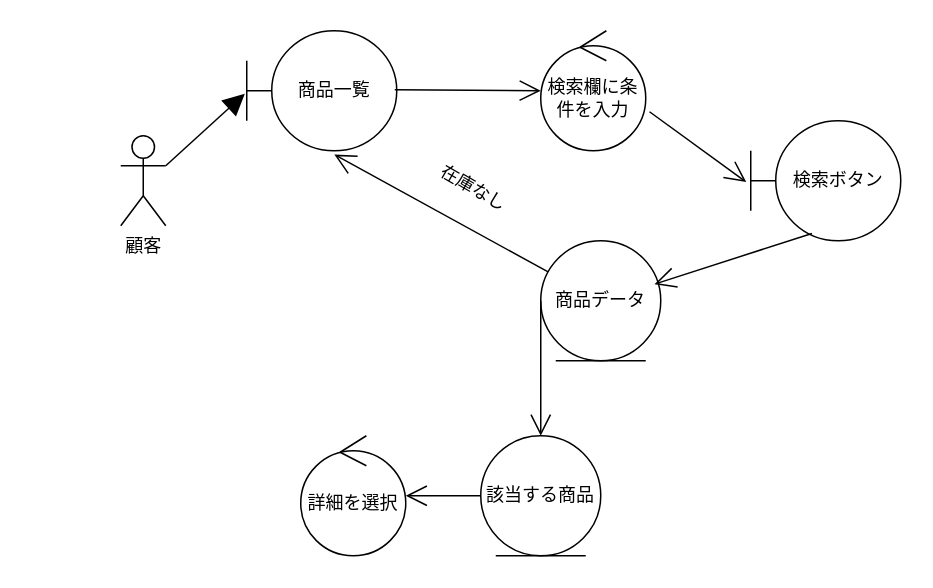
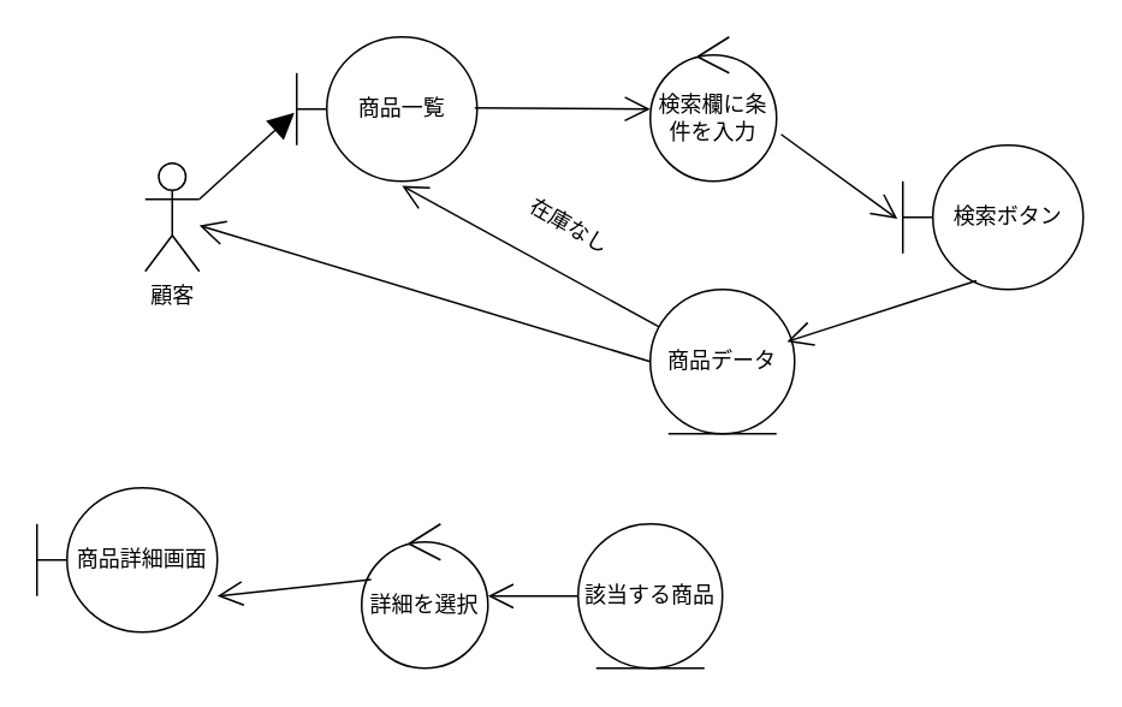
  <mxCell id="0" />
  <mxCell id="1" parent="0" />
  <mxCell id="2" value="顧客" style="shape=umlActor;verticalLabelPosition=bottom;verticalAlign=top;html=1;" vertex="1" parent="1"><mxGeometry x="80" y="90" width="30" height="60" as="geometry" /></mxCell>
  <mxCell id="3" value="商品一覧" style="shape=umlBoundary;whiteSpace=wrap;html=1;" vertex="1" parent="1"><mxGeometry x="164" y="20" width="100" height="80" as="geometry" /></mxCell>
  <mxCell id="4" value="" style="endArrow=block;endFill=1;endSize=12;html=1;entryX=-0.013;entryY=0.525;entryDx=0;entryDy=0;entryPerimeter=0;exitX=1;exitY=0.333;exitDx=0;exitDy=0;exitPerimeter=0;" edge="1" parent="1" source="2" target="3"><mxGeometry width="160" relative="1" as="geometry"><mxPoint x="20" y="120" as="sourcePoint" /><mxPoint x="180" y="120" as="targetPoint" /></mxGeometry></mxCell>
  <mxCell id="5" value="" style="endArrow=open;endFill=1;endSize=12;html=1;entryX=0;entryY=0.5;entryDx=0;entryDy=0;exitX=0.987;exitY=0.492;exitDx=0;exitDy=0;exitPerimeter=0;" edge="1" parent="1" source="3"><mxGeometry width="160" relative="1" as="geometry"><mxPoint x="140" y="160" as="sourcePoint" /><mxPoint x="360" y="60" as="targetPoint" /></mxGeometry></mxCell>
  <mxCell id="6" value="検索欄に条件を入力" style="ellipse;shape=umlControl;whiteSpace=wrap;html=1;" vertex="1" parent="1"><mxGeometry x="360" y="20" width="70" height="80" as="geometry" /></mxCell>
  <mxCell id="7" value="検索ボタン" style="shape=umlBoundary;whiteSpace=wrap;html=1;" vertex="1" parent="1"><mxGeometry x="500" y="80" width="100" height="80" as="geometry" /></mxCell>
  <mxCell id="8" value="" style="endArrow=open;endFill=1;endSize=12;html=1;exitX=1.036;exitY=0.675;exitDx=0;exitDy=0;exitPerimeter=0;entryX=-0.03;entryY=0.511;entryDx=0;entryDy=0;entryPerimeter=0;" edge="1" parent="1" source="6" target="7"><mxGeometry width="160" relative="1" as="geometry"><mxPoint x="380" y="120" as="sourcePoint" /><mxPoint x="540" y="120" as="targetPoint" /></mxGeometry></mxCell>
  <mxCell id="9" value="商品データ" style="ellipse;shape=umlEntity;whiteSpace=wrap;html=1;" vertex="1" parent="1"><mxGeometry x="360" y="160" width="80" height="80" as="geometry" /></mxCell>
  <mxCell id="10" value="" style="endArrow=open;endFill=1;endSize=12;html=1;exitX=0.408;exitY=0.939;exitDx=0;exitDy=0;exitPerimeter=0;entryX=0.948;entryY=0.362;entryDx=0;entryDy=0;entryPerimeter=0;" edge="1" parent="1" source="7" target="9"><mxGeometry width="160" relative="1" as="geometry"><mxPoint x="230" y="310" as="sourcePoint" /><mxPoint x="390" y="310" as="targetPoint" /></mxGeometry></mxCell>
  <mxCell id="11" value="" style="endArrow=open;endFill=1;endSize=12;html=1;entryX=0.584;entryY=1.032;entryDx=0;entryDy=0;entryPerimeter=0;" edge="1" parent="1" source="9" target="3"><mxGeometry width="160" relative="1" as="geometry"><mxPoint x="230" y="240" as="sourcePoint" /><mxPoint x="310" y="240" as="targetPoint" /></mxGeometry></mxCell>
- <mxCell id="12" value="" style="endArrow=open;endFill=1;endSize=12;html=1;exitX=0;exitY=0.5;exitDx=0;exitDy=0;" edge="1" parent="1" source="9" target="14"><mxGeometry width="160" relative="1" as="geometry"><mxPoint x="230" y="240" as="sourcePoint" /><mxPoint x="280" y="300" as="targetPoint" /></mxGeometry></mxCell>
+ <mxCell id="12" value="" style="endArrow=open;endFill=1;endSize=12;html=1;exitX=0;exitY=0.5;exitDx=0;exitDy=0;" edge="1" parent="1" source="9" target="2"><mxGeometry width="160" relative="1" as="geometry"><mxPoint x="230" y="240" as="sourcePoint" /><mxPoint x="280" y="300" as="targetPoint" /></mxGeometry></mxCell>
  <mxCell id="13" value="在庫なし" style="text;html=1;align=center;verticalAlign=middle;resizable=0;points=[];autosize=1;strokeColor=none;fillColor=none;rotation=30;" vertex="1" parent="1"><mxGeometry x="280" y="110" width="70" height="30" as="geometry" /></mxCell>
  <mxCell id="14" value="該当する商品" style="ellipse;shape=umlEntity;whiteSpace=wrap;html=1;" vertex="1" parent="1"><mxGeometry x="320" y="290" width="80" height="80" as="geometry" /></mxCell>
  <mxCell id="15" value="" style="endArrow=open;endFill=1;endSize=12;html=1;exitX=0;exitY=0.5;exitDx=0;exitDy=0;" edge="1" parent="1" source="14" target="16"><mxGeometry width="160" relative="1" as="geometry"><mxPoint x="250" y="250" as="sourcePoint" /><mxPoint x="410" y="360" as="targetPoint" /></mxGeometry></mxCell>
  <mxCell id="16" value="詳細を選択" style="ellipse;shape=umlControl;whiteSpace=wrap;html=1;" vertex="1" parent="1"><mxGeometry x="200" y="290" width="70" height="80" as="geometry" /></mxCell>
+ <mxCell id="17" value="商品詳細画面" style="shape=umlBoundary;whiteSpace=wrap;html=1;" vertex="1" parent="1"><mxGeometry x="20" y="270" width="100" height="80" as="geometry" /></mxCell>
+ <mxCell id="18" value="" style="endArrow=open;endFill=1;endSize=12;html=1;exitX=0.075;exitY=0.386;exitDx=0;exitDy=0;exitPerimeter=0;entryX=1;entryY=0.75;entryDx=0;entryDy=0;entryPerimeter=0;" edge="1" parent="1" source="16" target="17"><mxGeometry width="160" relative="1" as="geometry"><mxPoint x="140" y="390" as="sourcePoint" /><mxPoint x="300" y="390" as="targetPoint" /></mxGeometry></mxCell>
